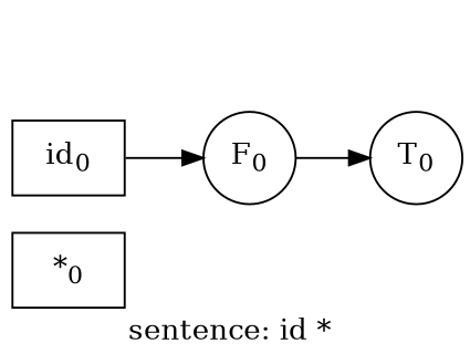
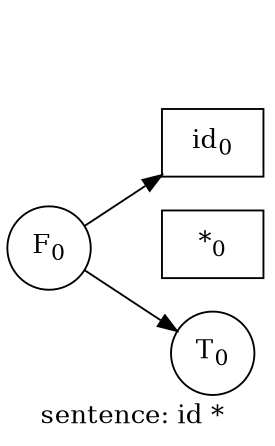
  digraph {
    compound=true
    label="sentence: id * "
    rankdir=LR
    node [shape=box]
    rank1 [style=invis]
    n2 [label=<id<SUB>0</SUB>>]
    n3 [label=<*<SUB>0</SUB>>]
    n4 [label=<T<SUB>0</SUB>> shape=circle]
    n5 [label=<F<SUB>0</SUB>> shape=circle]
    subgraph sub_1 {
      rank=same
      rank1
      n2
      n3
    }
    rank1 -> n2 [style=invis]
    n2 -> n3 [style=invis]
-   n2 -> n5
+   n5 -> n2
    n5 -> n4
  }
